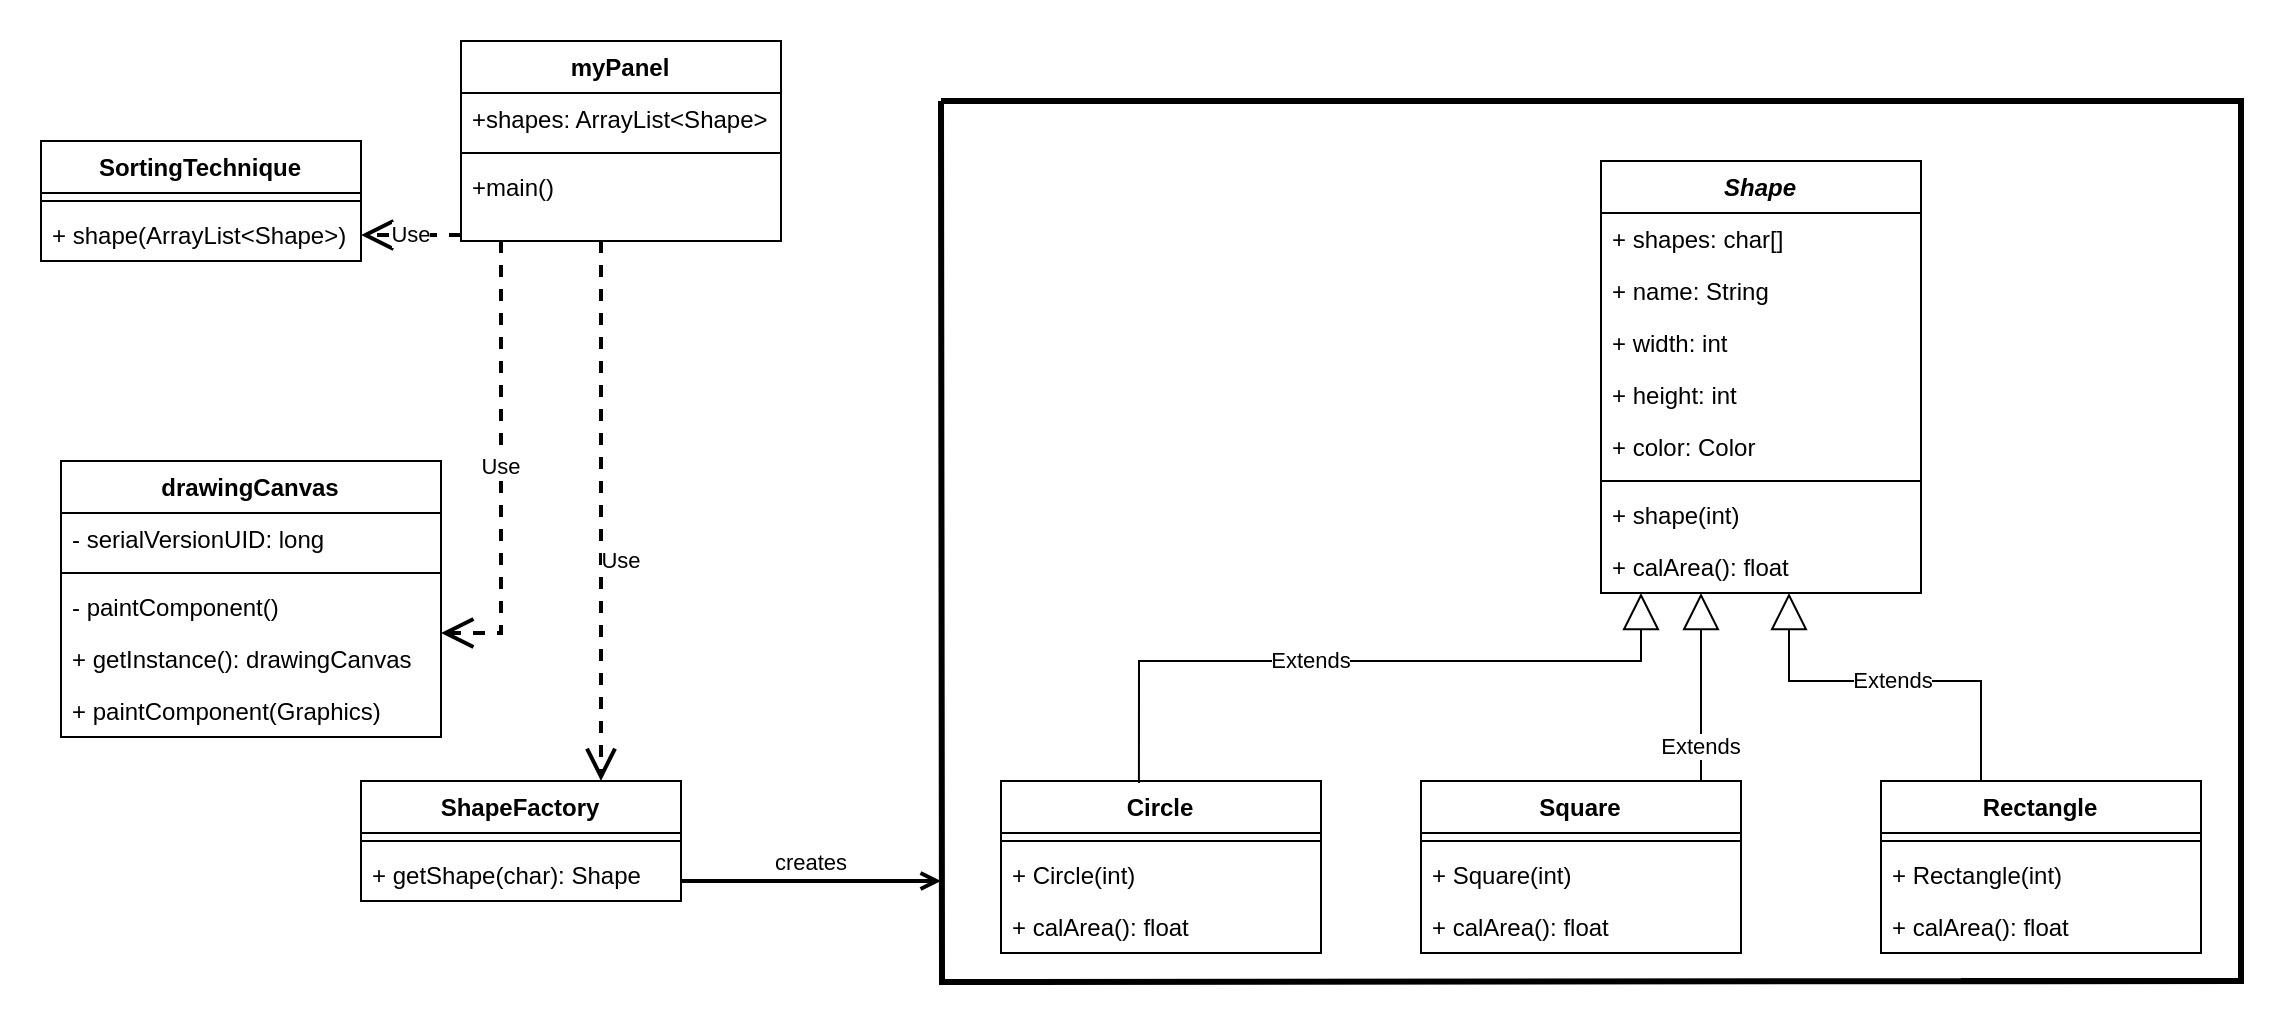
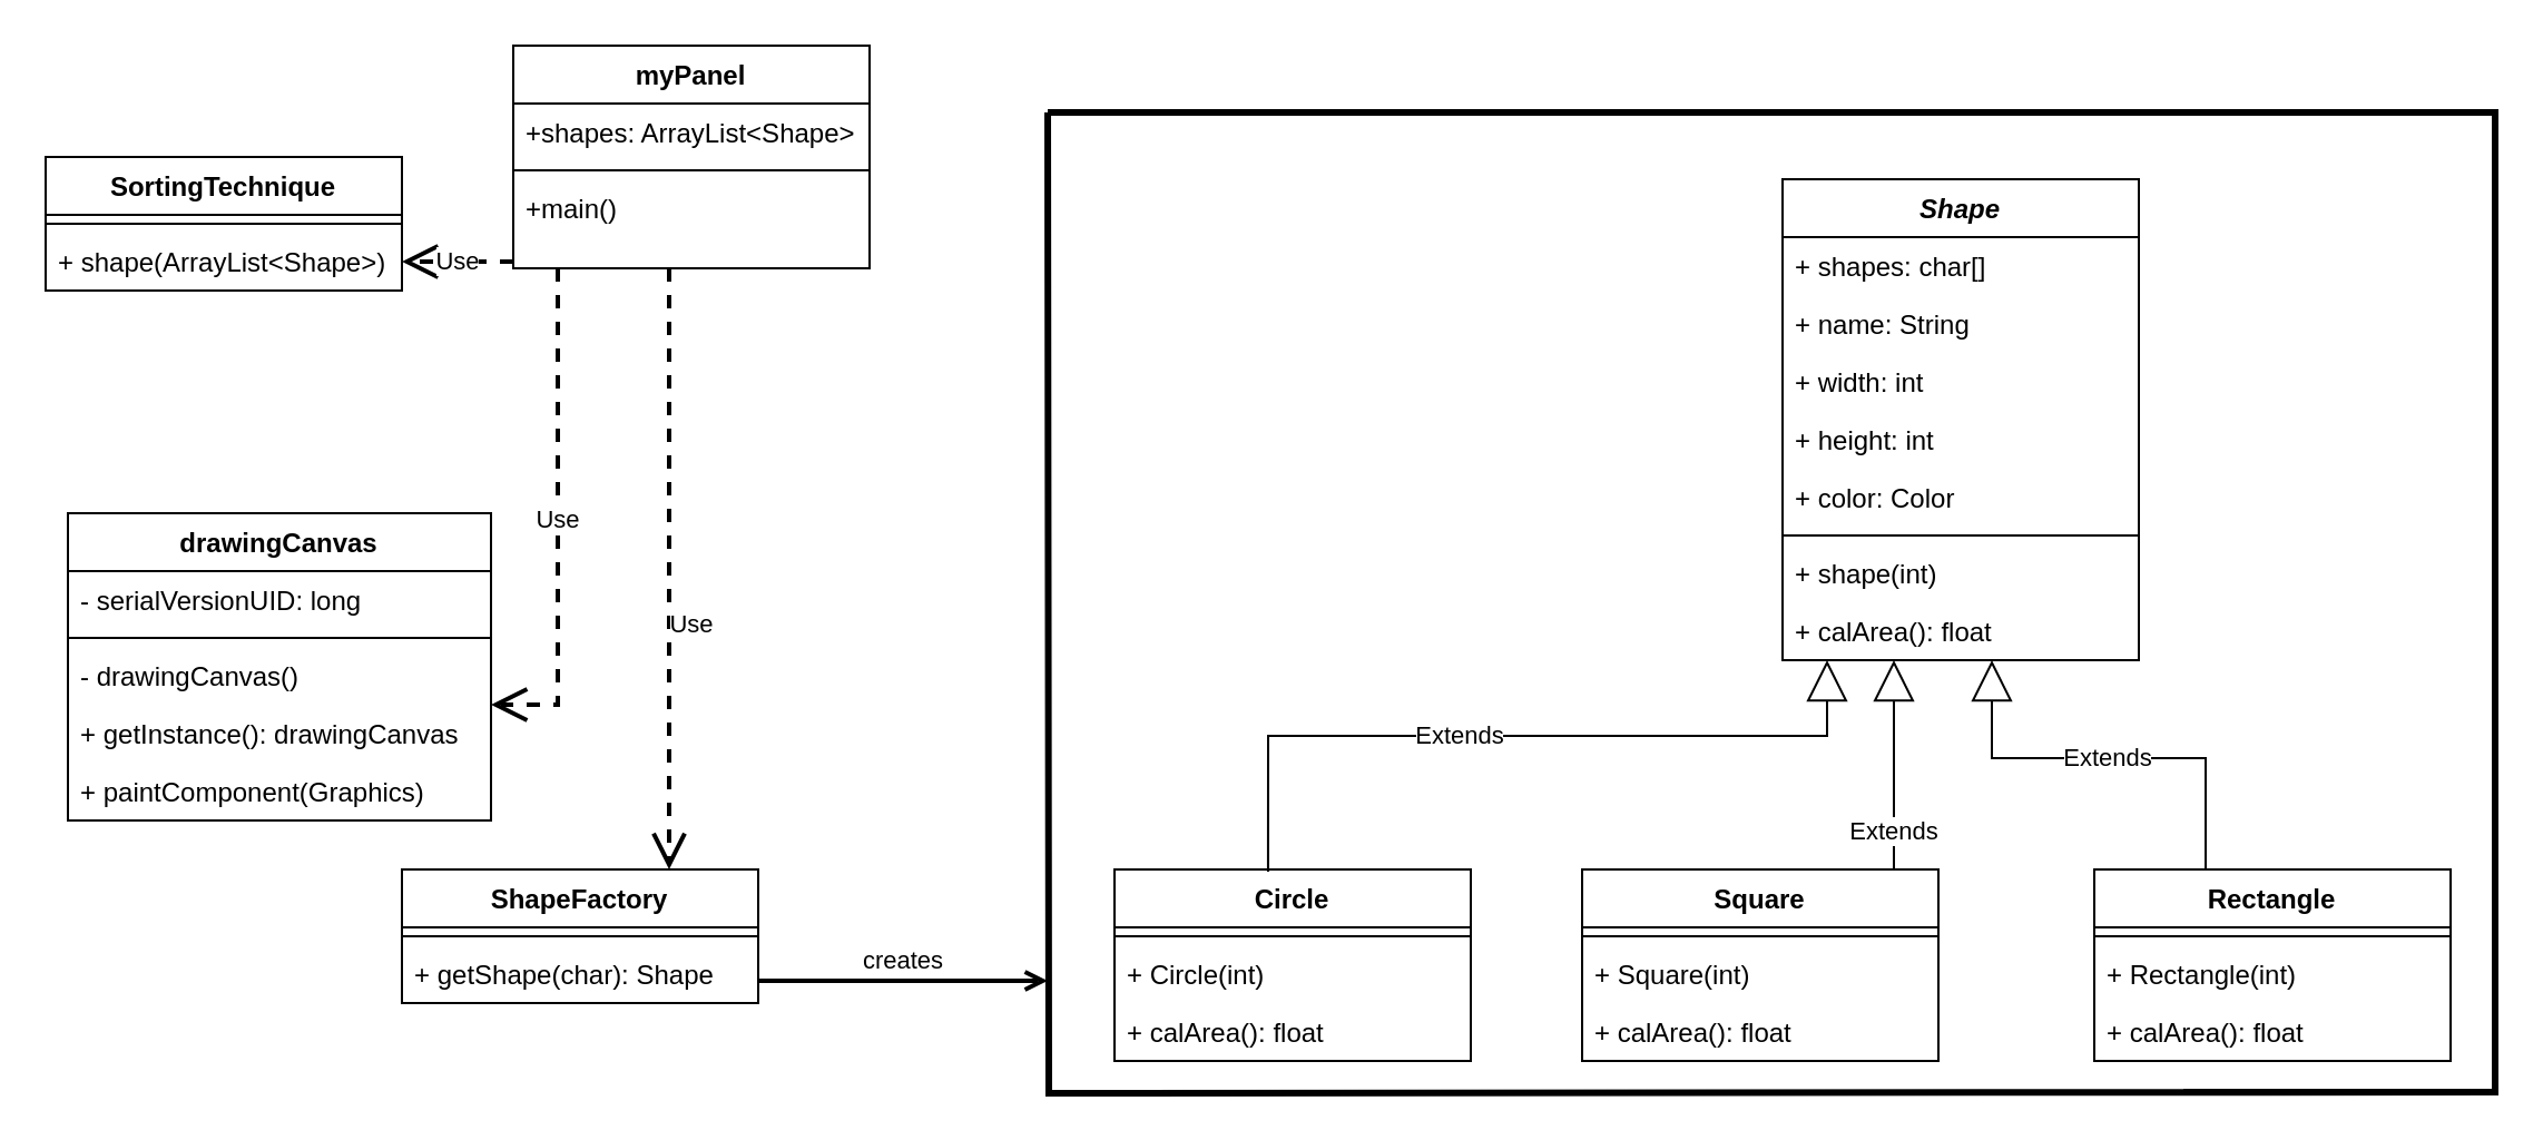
  <mxCell id="0" />
  <mxCell id="1" parent="0" />
  <mxCell id="2" value="myPanel" style="swimlane;fontStyle=1;align=center;verticalAlign=top;childLayout=stackLayout;horizontal=1;startSize=26;horizontalStack=0;resizeParent=1;resizeLast=0;collapsible=1;marginBottom=0;rounded=0;shadow=0;strokeWidth=1;" parent="1" vertex="1"><mxGeometry x="230" y="20" width="160" height="100" as="geometry"><mxRectangle x="230" y="140" width="160" height="26" as="alternateBounds" /></mxGeometry></mxCell>
  <mxCell id="3" value="+shapes: ArrayList&lt;Shape&gt;" style="text;align=left;verticalAlign=top;spacingLeft=4;spacingRight=4;overflow=hidden;rotatable=0;points=[[0,0.5],[1,0.5]];portConstraint=eastwest;" parent="2" vertex="1"><mxGeometry y="26" width="160" height="26" as="geometry" /></mxCell>
  <mxCell id="4" value="" style="line;html=1;strokeWidth=1;align=left;verticalAlign=middle;spacingTop=-1;spacingLeft=3;spacingRight=3;rotatable=0;labelPosition=right;points=[];portConstraint=eastwest;" parent="2" vertex="1"><mxGeometry y="52" width="160" height="8" as="geometry" /></mxCell>
  <mxCell id="5" value="+main()&#10;" style="text;align=left;verticalAlign=top;spacingLeft=4;spacingRight=4;overflow=hidden;rotatable=0;points=[[0,0.5],[1,0.5]];portConstraint=eastwest;" parent="2" vertex="1"><mxGeometry y="60" width="160" height="26" as="geometry" /></mxCell>
  <mxCell id="6" value="" style="group" vertex="1" connectable="0" parent="1"><mxGeometry x="160" y="290" width="940" height="186" as="geometry" /></mxCell>
  <mxCell id="7" value="" style="group" vertex="1" connectable="0" parent="6"><mxGeometry x="340" y="100" width="600" height="86" as="geometry" /></mxCell>
  <mxCell id="8" value="Circle" style="swimlane;fontStyle=1;align=center;verticalAlign=top;childLayout=stackLayout;horizontal=1;startSize=26;horizontalStack=0;resizeParent=1;resizeParentMax=0;resizeLast=0;collapsible=1;marginBottom=0;" vertex="1" parent="7"><mxGeometry width="160" height="86" as="geometry" /></mxCell>
  <mxCell id="9" value="" style="line;strokeWidth=1;fillColor=none;align=left;verticalAlign=middle;spacingTop=-1;spacingLeft=3;spacingRight=3;rotatable=0;labelPosition=right;points=[];portConstraint=eastwest;" vertex="1" parent="8"><mxGeometry y="26" width="160" height="8" as="geometry" /></mxCell>
  <mxCell id="10" value="+ Circle(int)" style="text;strokeColor=none;fillColor=none;align=left;verticalAlign=top;spacingLeft=4;spacingRight=4;overflow=hidden;rotatable=0;points=[[0,0.5],[1,0.5]];portConstraint=eastwest;" vertex="1" parent="8"><mxGeometry y="34" width="160" height="26" as="geometry" /></mxCell>
  <mxCell id="11" value="+ calArea(): float" style="text;strokeColor=none;fillColor=none;align=left;verticalAlign=top;spacingLeft=4;spacingRight=4;overflow=hidden;rotatable=0;points=[[0,0.5],[1,0.5]];portConstraint=eastwest;" vertex="1" parent="8"><mxGeometry y="60" width="160" height="26" as="geometry" /></mxCell>
  <mxCell id="12" value="Square" style="swimlane;fontStyle=1;align=center;verticalAlign=top;childLayout=stackLayout;horizontal=1;startSize=26;horizontalStack=0;resizeParent=1;resizeParentMax=0;resizeLast=0;collapsible=1;marginBottom=0;" vertex="1" parent="7"><mxGeometry x="210" width="160" height="86" as="geometry" /></mxCell>
  <mxCell id="13" value="" style="line;strokeWidth=1;fillColor=none;align=left;verticalAlign=middle;spacingTop=-1;spacingLeft=3;spacingRight=3;rotatable=0;labelPosition=right;points=[];portConstraint=eastwest;" vertex="1" parent="12"><mxGeometry y="26" width="160" height="8" as="geometry" /></mxCell>
  <mxCell id="14" value="+ Square(int)" style="text;strokeColor=none;fillColor=none;align=left;verticalAlign=top;spacingLeft=4;spacingRight=4;overflow=hidden;rotatable=0;points=[[0,0.5],[1,0.5]];portConstraint=eastwest;" vertex="1" parent="12"><mxGeometry y="34" width="160" height="26" as="geometry" /></mxCell>
  <mxCell id="15" value="+ calArea(): float" style="text;strokeColor=none;fillColor=none;align=left;verticalAlign=top;spacingLeft=4;spacingRight=4;overflow=hidden;rotatable=0;points=[[0,0.5],[1,0.5]];portConstraint=eastwest;" vertex="1" parent="12"><mxGeometry y="60" width="160" height="26" as="geometry" /></mxCell>
  <mxCell id="16" value="Rectangle" style="swimlane;fontStyle=1;align=center;verticalAlign=top;childLayout=stackLayout;horizontal=1;startSize=26;horizontalStack=0;resizeParent=1;resizeParentMax=0;resizeLast=0;collapsible=1;marginBottom=0;" vertex="1" parent="7"><mxGeometry x="440" width="160" height="86" as="geometry" /></mxCell>
  <mxCell id="17" value="" style="line;strokeWidth=1;fillColor=none;align=left;verticalAlign=middle;spacingTop=-1;spacingLeft=3;spacingRight=3;rotatable=0;labelPosition=right;points=[];portConstraint=eastwest;" vertex="1" parent="16"><mxGeometry y="26" width="160" height="8" as="geometry" /></mxCell>
  <mxCell id="18" value="+ Rectangle(int)" style="text;strokeColor=none;fillColor=none;align=left;verticalAlign=top;spacingLeft=4;spacingRight=4;overflow=hidden;rotatable=0;points=[[0,0.5],[1,0.5]];portConstraint=eastwest;" vertex="1" parent="16"><mxGeometry y="34" width="160" height="26" as="geometry" /></mxCell>
  <mxCell id="19" value="+ calArea(): float" style="text;strokeColor=none;fillColor=none;align=left;verticalAlign=top;spacingLeft=4;spacingRight=4;overflow=hidden;rotatable=0;points=[[0,0.5],[1,0.5]];portConstraint=eastwest;" vertex="1" parent="16"><mxGeometry y="60" width="160" height="26" as="geometry" /></mxCell>
  <mxCell id="20" value="ShapeFactory" style="swimlane;fontStyle=1;align=center;verticalAlign=top;childLayout=stackLayout;horizontal=1;startSize=26;horizontalStack=0;resizeParent=1;resizeParentMax=0;resizeLast=0;collapsible=1;marginBottom=0;" vertex="1" parent="6"><mxGeometry x="20" y="100" width="160" height="60" as="geometry" /></mxCell>
  <mxCell id="21" value="" style="line;strokeWidth=1;fillColor=none;align=left;verticalAlign=middle;spacingTop=-1;spacingLeft=3;spacingRight=3;rotatable=0;labelPosition=right;points=[];portConstraint=eastwest;" vertex="1" parent="20"><mxGeometry y="26" width="160" height="8" as="geometry" /></mxCell>
  <mxCell id="22" value="+ getShape(char): Shape" style="text;strokeColor=none;fillColor=none;align=left;verticalAlign=top;spacingLeft=4;spacingRight=4;overflow=hidden;rotatable=0;points=[[0,0.5],[1,0.5]];portConstraint=eastwest;" vertex="1" parent="20"><mxGeometry y="34" width="160" height="26" as="geometry" /></mxCell>
  <mxCell id="23" value="creates" style="html=1;verticalAlign=bottom;labelBackgroundColor=none;endArrow=open;endFill=0;rounded=0;strokeWidth=2;edgeStyle=orthogonalEdgeStyle;" edge="1" parent="6"><mxGeometry width="160" relative="1" as="geometry"><mxPoint x="180" y="150" as="sourcePoint" /><mxPoint x="310" y="150" as="targetPoint" /></mxGeometry></mxCell>
  <mxCell id="24" value="Use" style="endArrow=open;endSize=12;dashed=1;html=1;rounded=0;strokeWidth=2;edgeStyle=orthogonalEdgeStyle;exitX=0.25;exitY=1;exitDx=0;exitDy=0;" edge="1" parent="6"><mxGeometry width="160" relative="1" as="geometry"><mxPoint x="90.0" y="-170" as="sourcePoint" /><mxPoint x="60" y="26" as="targetPoint" /><Array as="points"><mxPoint x="90" y="26" /></Array></mxGeometry></mxCell>
  <mxCell id="25" value="SortingTechnique" style="swimlane;fontStyle=1;align=center;verticalAlign=top;childLayout=stackLayout;horizontal=1;startSize=26;horizontalStack=0;resizeParent=1;resizeParentMax=0;resizeLast=0;collapsible=1;marginBottom=0;" vertex="1" parent="1"><mxGeometry x="20" y="70" width="160" height="60" as="geometry" /></mxCell>
  <mxCell id="26" value="" style="line;strokeWidth=1;fillColor=none;align=left;verticalAlign=middle;spacingTop=-1;spacingLeft=3;spacingRight=3;rotatable=0;labelPosition=right;points=[];portConstraint=eastwest;" vertex="1" parent="25"><mxGeometry y="26" width="160" height="8" as="geometry" /></mxCell>
  <mxCell id="27" value="+ shape(ArrayList&lt;Shape&gt;)" style="text;strokeColor=none;fillColor=none;align=left;verticalAlign=top;spacingLeft=4;spacingRight=4;overflow=hidden;rotatable=0;points=[[0,0.5],[1,0.5]];portConstraint=eastwest;" vertex="1" parent="25"><mxGeometry y="34" width="160" height="26" as="geometry" /></mxCell>
  <mxCell id="28" value="drawingCanvas" style="swimlane;fontStyle=1;align=center;verticalAlign=top;childLayout=stackLayout;horizontal=1;startSize=26;horizontalStack=0;resizeParent=1;resizeParentMax=0;resizeLast=0;collapsible=1;marginBottom=0;" vertex="1" parent="1"><mxGeometry x="30" y="230" width="190" height="138" as="geometry" /></mxCell>
  <mxCell id="29" value="- serialVersionUID: long" style="text;strokeColor=none;fillColor=none;align=left;verticalAlign=top;spacingLeft=4;spacingRight=4;overflow=hidden;rotatable=0;points=[[0,0.5],[1,0.5]];portConstraint=eastwest;" vertex="1" parent="28"><mxGeometry y="26" width="190" height="26" as="geometry" /></mxCell>
  <mxCell id="30" value="" style="line;strokeWidth=1;fillColor=none;align=left;verticalAlign=middle;spacingTop=-1;spacingLeft=3;spacingRight=3;rotatable=0;labelPosition=right;points=[];portConstraint=eastwest;" vertex="1" parent="28"><mxGeometry y="52" width="190" height="8" as="geometry" /></mxCell>
- <mxCell id="31" value="- paintComponent()" style="text;strokeColor=none;fillColor=none;align=left;verticalAlign=top;spacingLeft=4;spacingRight=4;overflow=hidden;rotatable=0;points=[[0,0.5],[1,0.5]];portConstraint=eastwest;" vertex="1" parent="28"><mxGeometry y="60" width="190" height="26" as="geometry" /></mxCell>
+ <mxCell id="31" value="- drawingCanvas()" style="text;strokeColor=none;fillColor=none;align=left;verticalAlign=top;spacingLeft=4;spacingRight=4;overflow=hidden;rotatable=0;points=[[0,0.5],[1,0.5]];portConstraint=eastwest;" vertex="1" parent="28"><mxGeometry y="60" width="190" height="26" as="geometry" /></mxCell>
  <mxCell id="32" value="+ getInstance(): drawingCanvas" style="text;strokeColor=none;fillColor=none;align=left;verticalAlign=top;spacingLeft=4;spacingRight=4;overflow=hidden;rotatable=0;points=[[0,0.5],[1,0.5]];portConstraint=eastwest;" vertex="1" parent="28"><mxGeometry y="86" width="190" height="26" as="geometry" /></mxCell>
  <mxCell id="33" value="+ paintComponent(Graphics)" style="text;strokeColor=none;fillColor=none;align=left;verticalAlign=top;spacingLeft=4;spacingRight=4;overflow=hidden;rotatable=0;points=[[0,0.5],[1,0.5]];portConstraint=eastwest;" vertex="1" parent="28"><mxGeometry y="112" width="190" height="26" as="geometry" /></mxCell>
  <mxCell id="34" value="" style="group" vertex="1" connectable="0" parent="1"><mxGeometry x="569" y="80" width="421" height="310" as="geometry" /></mxCell>
  <mxCell id="35" value="Shape" style="swimlane;fontStyle=3;align=center;verticalAlign=top;childLayout=stackLayout;horizontal=1;startSize=26;horizontalStack=0;resizeParent=1;resizeParentMax=0;resizeLast=0;collapsible=1;marginBottom=0;" vertex="1" parent="34"><mxGeometry x="231" width="160" height="216" as="geometry" /></mxCell>
  <mxCell id="36" value="+ shapes: char[]" style="text;strokeColor=none;fillColor=none;align=left;verticalAlign=top;spacingLeft=4;spacingRight=4;overflow=hidden;rotatable=0;points=[[0,0.5],[1,0.5]];portConstraint=eastwest;" vertex="1" parent="35"><mxGeometry y="26" width="160" height="26" as="geometry" /></mxCell>
  <mxCell id="37" value="+ name: String" style="text;strokeColor=none;fillColor=none;align=left;verticalAlign=top;spacingLeft=4;spacingRight=4;overflow=hidden;rotatable=0;points=[[0,0.5],[1,0.5]];portConstraint=eastwest;" vertex="1" parent="35"><mxGeometry y="52" width="160" height="26" as="geometry" /></mxCell>
  <mxCell id="38" value="+ width: int" style="text;strokeColor=none;fillColor=none;align=left;verticalAlign=top;spacingLeft=4;spacingRight=4;overflow=hidden;rotatable=0;points=[[0,0.5],[1,0.5]];portConstraint=eastwest;" vertex="1" parent="35"><mxGeometry y="78" width="160" height="26" as="geometry" /></mxCell>
  <mxCell id="39" value="+ height: int" style="text;strokeColor=none;fillColor=none;align=left;verticalAlign=top;spacingLeft=4;spacingRight=4;overflow=hidden;rotatable=0;points=[[0,0.5],[1,0.5]];portConstraint=eastwest;" vertex="1" parent="35"><mxGeometry y="104" width="160" height="26" as="geometry" /></mxCell>
  <mxCell id="40" value="+ color: Color" style="text;strokeColor=none;fillColor=none;align=left;verticalAlign=top;spacingLeft=4;spacingRight=4;overflow=hidden;rotatable=0;points=[[0,0.5],[1,0.5]];portConstraint=eastwest;" vertex="1" parent="35"><mxGeometry y="130" width="160" height="26" as="geometry" /></mxCell>
  <mxCell id="41" value="" style="line;strokeWidth=1;fillColor=none;align=left;verticalAlign=middle;spacingTop=-1;spacingLeft=3;spacingRight=3;rotatable=0;labelPosition=right;points=[];portConstraint=eastwest;" vertex="1" parent="35"><mxGeometry y="156" width="160" height="8" as="geometry" /></mxCell>
  <mxCell id="42" value="+ shape(int)" style="text;strokeColor=none;fillColor=none;align=left;verticalAlign=top;spacingLeft=4;spacingRight=4;overflow=hidden;rotatable=0;points=[[0,0.5],[1,0.5]];portConstraint=eastwest;" vertex="1" parent="35"><mxGeometry y="164" width="160" height="26" as="geometry" /></mxCell>
  <mxCell id="43" value="+ calArea(): float" style="text;strokeColor=none;fillColor=none;align=left;verticalAlign=top;spacingLeft=4;spacingRight=4;overflow=hidden;rotatable=0;points=[[0,0.5],[1,0.5]];portConstraint=eastwest;" vertex="1" parent="35"><mxGeometry y="190" width="160" height="26" as="geometry" /></mxCell>
  <mxCell id="44" value="Extends" style="endArrow=block;endSize=16;endFill=0;html=1;rounded=0;edgeStyle=orthogonalEdgeStyle;exitX=0.431;exitY=0.012;exitDx=0;exitDy=0;exitPerimeter=0;" edge="1" parent="34" source="8"><mxGeometry x="-0.153" width="160" relative="1" as="geometry"><mxPoint x="151" y="216" as="sourcePoint" /><mxPoint x="251" y="216" as="targetPoint" /><Array as="points"><mxPoint y="250" /><mxPoint x="251" y="250" /><mxPoint x="251" y="216" /></Array><mxPoint as="offset" /></mxGeometry></mxCell>
  <mxCell id="45" value="Extends" style="endArrow=block;endSize=16;endFill=0;html=1;rounded=0;edgeStyle=orthogonalEdgeStyle;exitX=0.5;exitY=0;exitDx=0;exitDy=0;" edge="1" parent="1" source="12" target="43"><mxGeometry width="160" relative="1" as="geometry"><mxPoint x="690" y="520" as="sourcePoint" /><mxPoint x="850" y="300" as="targetPoint" /><Array as="points"><mxPoint x="850" y="390" /></Array></mxGeometry></mxCell>
  <mxCell id="46" value="Extends" style="endArrow=block;endSize=16;endFill=0;html=1;rounded=0;edgeStyle=orthogonalEdgeStyle;exitX=0.325;exitY=0;exitDx=0;exitDy=0;exitPerimeter=0;" edge="1" parent="1" source="16" target="43"><mxGeometry width="160" relative="1" as="geometry"><mxPoint x="990" y="380" as="sourcePoint" /><mxPoint x="1130" y="350" as="targetPoint" /><Array as="points"><mxPoint x="990" y="390" /><mxPoint x="990" y="340" /><mxPoint x="894" y="340" /></Array></mxGeometry></mxCell>
  <mxCell id="47" value="" style="endArrow=none;startArrow=none;endFill=0;startFill=0;endSize=8;html=1;verticalAlign=bottom;labelBackgroundColor=none;strokeWidth=3;rounded=0;edgeStyle=orthogonalEdgeStyle;" edge="1" parent="1"><mxGeometry width="160" relative="1" as="geometry"><mxPoint x="1120" y="490" as="sourcePoint" /><mxPoint x="470" y="50" as="targetPoint" /></mxGeometry></mxCell>
  <mxCell id="48" value="" style="endArrow=none;startArrow=none;endFill=0;startFill=0;endSize=8;html=1;verticalAlign=bottom;labelBackgroundColor=none;strokeWidth=3;rounded=0;edgeStyle=orthogonalEdgeStyle;" edge="1" parent="1"><mxGeometry width="160" relative="1" as="geometry"><mxPoint x="980" y="490" as="sourcePoint" /><mxPoint x="470" y="50" as="targetPoint" /><Array as="points"><mxPoint x="1120" y="490" /><mxPoint x="1120" y="50" /></Array></mxGeometry></mxCell>
  <mxCell id="49" value="Use" style="endArrow=open;endSize=12;dashed=1;html=1;rounded=0;strokeWidth=2;edgeStyle=orthogonalEdgeStyle;" edge="1" parent="1"><mxGeometry x="0.185" y="10" width="160" relative="1" as="geometry"><mxPoint x="300" y="120" as="sourcePoint" /><mxPoint x="300" y="390" as="targetPoint" /><Array as="points"><mxPoint x="300" y="120" /><mxPoint x="300" y="390" /></Array><mxPoint as="offset" /></mxGeometry></mxCell>
  <mxCell id="50" value="Use" style="endArrow=open;endSize=12;dashed=1;html=1;rounded=0;strokeWidth=2;edgeStyle=orthogonalEdgeStyle;entryX=1;entryY=0.5;entryDx=0;entryDy=0;" edge="1" parent="1" target="27"><mxGeometry width="160" relative="1" as="geometry"><mxPoint x="230" y="117" as="sourcePoint" /><mxPoint x="390" y="-30" as="targetPoint" /><Array as="points"><mxPoint x="230" y="117" /></Array></mxGeometry></mxCell>
